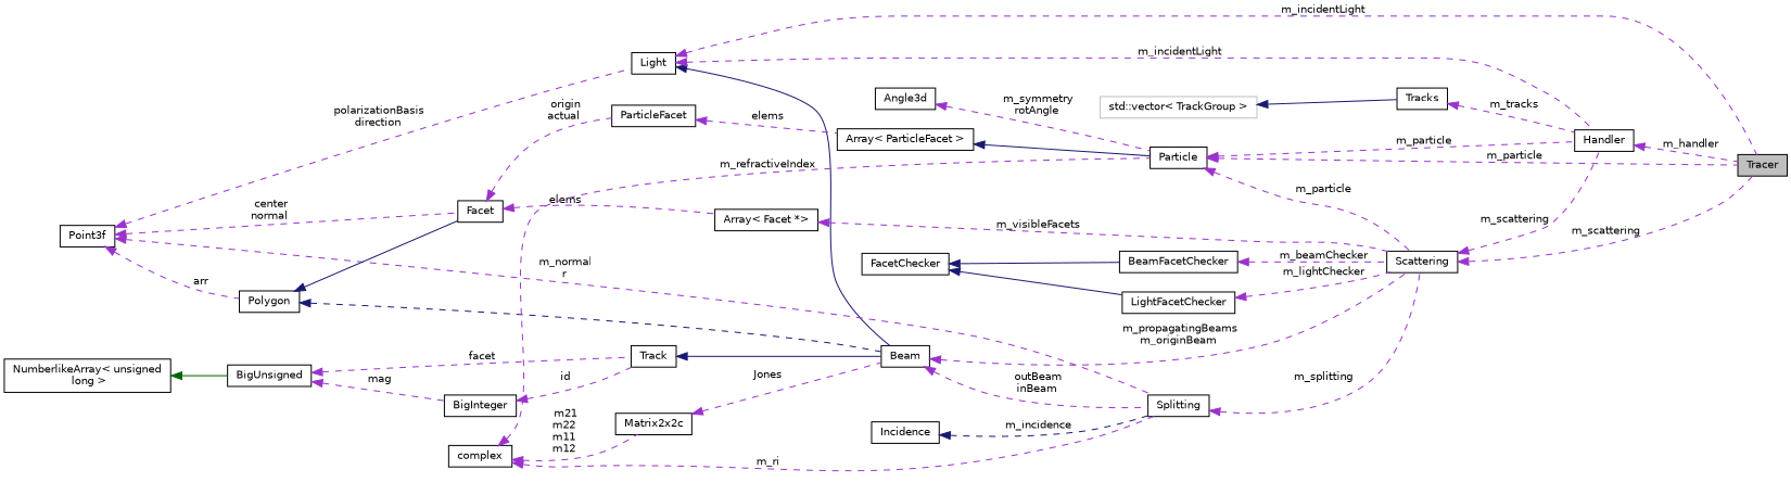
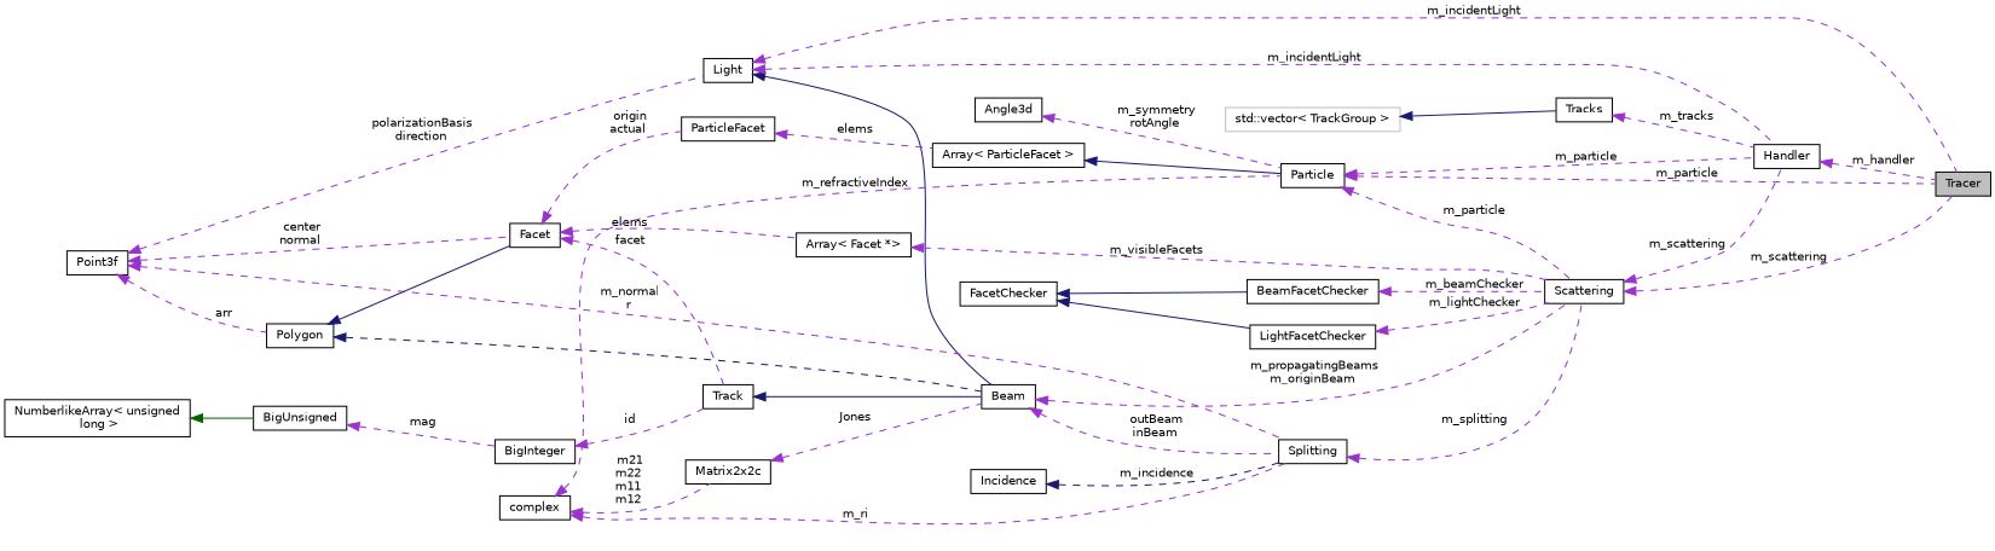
  digraph {
    rankdir=LR
    node [color=black fillcolor=white fontname=Helvetica fontsize=10 shape=record style=filled]
    edge [color=darkorchid3 dir=back fontname=Helvetica fontsize=10 labelfontname=Helvetica labelfontsize=10 style=dashed]
    n1 [fillcolor=grey75 fontcolor=black height=0.2 label=Tracer width=0.4]
    n2 [height=0.2 label=Light width=0.4]
    n3 [height=0.2 label=Beam width=0.4]
    n4 [height=0.2 label=Handler width=0.4]
    n5 [height=0.2 label=Splitting width=0.4]
    n6 [height=0.2 label=Scattering width=0.4]
    n7 [height=0.2 label=Point3f width=0.4]
    n8 [height=0.2 label=Facet width=0.4]
    n9 [height=0.2 label=Polygon width=0.4]
    n10 [height=0.2 label=ParticleFacet width=0.4]
    n11 [height=0.2 label="Array\< Facet *\>" width=0.4]
    n12 [height=0.2 label=Track width=0.4]
    n13 [height=0.2 label=Particle width=0.4]
    n14 [height=0.2 label="Array\< ParticleFacet \>" width=0.4]
    n15 [height=0.2 label=complex width=0.4]
    n16 [height=0.2 label=Matrix2x2c width=0.4]
    n17 [height=0.2 label=Angle3d width=0.4]
    n18 [height=0.2 label=LightFacetChecker width=0.4]
    n19 [height=0.2 label=FacetChecker width=0.4]
    n20 [height=0.2 label=BeamFacetChecker width=0.4]
    n21 [height=0.2 label=Incidence width=0.4]
    n22 [height=0.2 label=BigInteger width=0.4]
    n23 [height=0.2 label=BigUnsigned width=0.4]
    n24 [height=0.2 label="NumberlikeArray\< unsigned\l long \>" width=0.4]
    n25 [height=0.2 label=Tracks width=0.4]
    n26 [color=grey75 height=0.2 label="std::vector\< TrackGroup \>" width=0.4]
    n2 -> n1 [label=" m_incidentLight"]
    n2 -> n3 [color=midnightblue style=solid]
    n2 -> n4 [label=" m_incidentLight"]
    n3 -> n5 [label=" outBeam\ninBeam"]
    n3 -> n6 [label=" m_propagatingBeams\nm_originBeam"]
    n4 -> n1 [label=" m_handler"]
    n5 -> n6 [label=" m_splitting"]
    n6 -> n1 [label=" m_scattering"]
    n6 -> n4 [label=" m_scattering"]
    n7 -> n2 [label=" polarizationBasis\ndirection"]
    n7 -> n5 [label=" m_normal\nr"]
    n7 -> n8 [label=" center\nnormal"]
    n7 -> n9 [label=" arr"]
    n8 -> n10 [label=" origin\nactual"]
    n8 -> n11 [label=" elems"]
-   n23 -> n12 [label=" facet"]
+   n8 -> n12 [label=" facet"]
    n9 -> n3 [color=midnightblue]
    n9 -> n8 [color=midnightblue style=solid]
    n10 -> n14 [label=" elems"]
    n11 -> n6 [label=" m_visibleFacets"]
    n12 -> n3 [color=midnightblue style=solid]
    n13 -> n1 [label=" m_particle"]
    n13 -> n4 [label=" m_particle"]
    n13 -> n6 [label=" m_particle"]
    n14 -> n13 [color=midnightblue style=solid]
    n15 -> n5 [label=" m_ri"]
    n15 -> n13 [label=" m_refractiveIndex"]
    n15 -> n16 [label=" m21\nm22\nm11\nm12"]
    n16 -> n3 [label=" Jones"]
    n17 -> n13 [label=" m_symmetry\nrotAngle"]
    n18 -> n6 [label=" m_lightChecker"]
    n19 -> n18 [color=midnightblue style=solid]
    n19 -> n20 [color=midnightblue style=solid]
    n20 -> n6 [label=" m_beamChecker"]
    n21 -> n5 [color=midnightblue label=" m_incidence"]
    n22 -> n12 [label=" id"]
    n23 -> n22 [label=" mag"]
    n24 -> n23 [color=darkgreen style=solid]
    n25 -> n4 [label=" m_tracks"]
    n26 -> n25 [color=midnightblue style=solid]
  }
